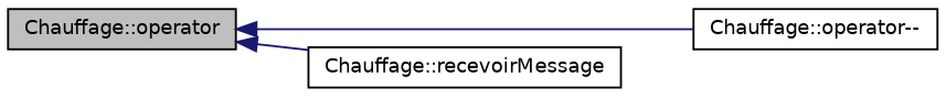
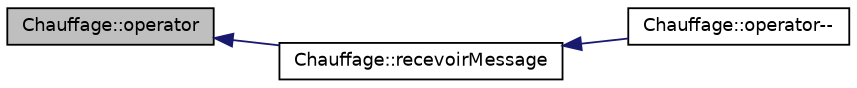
  digraph {
    rankdir=LR
    node [color=black fontname=Helvetica fontsize=10 shape=record]
    edge [color=midnightblue dir=back fontname=Helvetica fontsize=10 labelfontname=Helvetica labelfontsize=10 style=solid]
    n1 [fillcolor=grey75 fontcolor=black height=0.2 label="Chauffage::operator" style=filled width=0.4]
    n2 [height=0.2 label="Chauffage::operator--" width=0.4]
    n3 [height=0.2 label="Chauffage::recevoirMessage" width=0.4]
-   n1 -> n2
+   n3 -> n2
    n1 -> n3
  }
